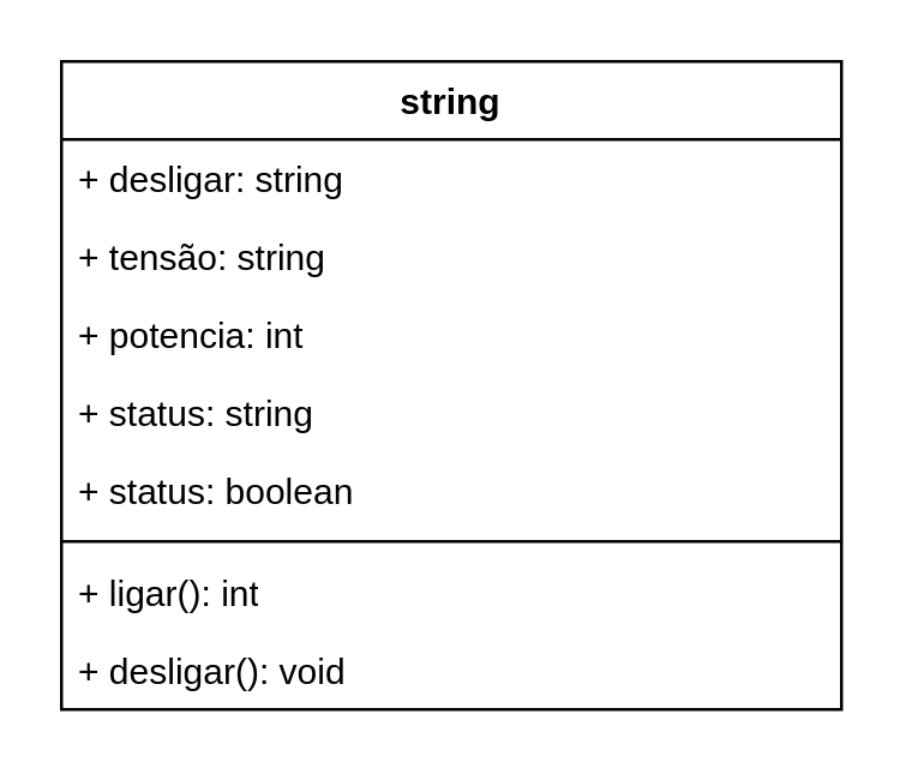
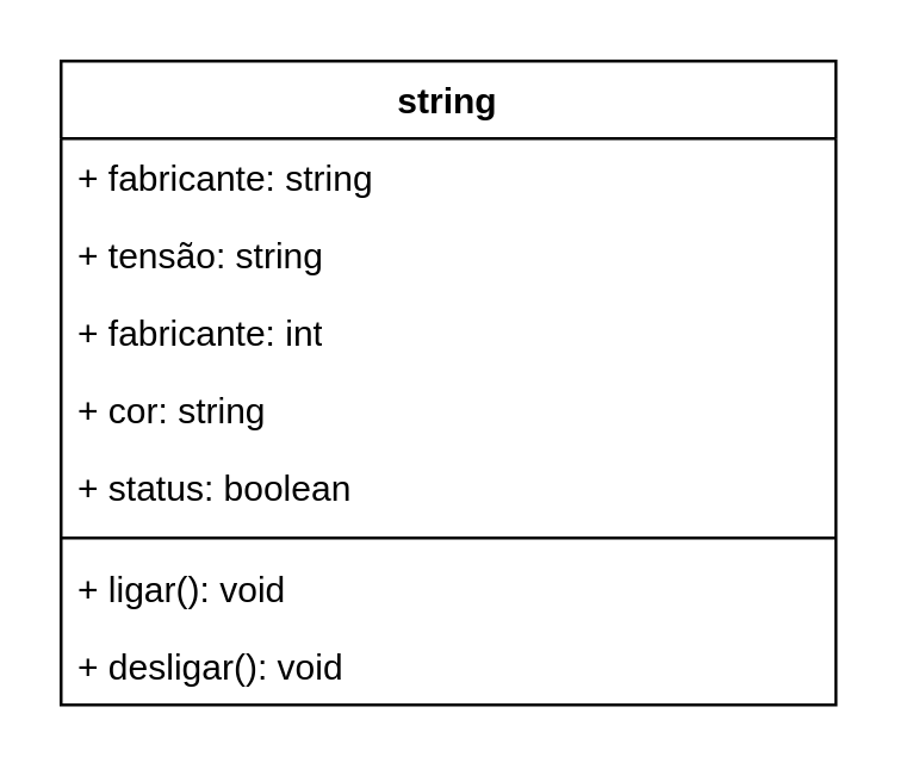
  <mxCell id="0" />
  <mxCell id="1" parent="0" />
  <mxCell id="2" value="string" style="swimlane;fontStyle=1;align=center;verticalAlign=top;childLayout=stackLayout;horizontal=1;startSize=26;horizontalStack=0;resizeParent=1;resizeParentMax=0;resizeLast=0;collapsible=1;marginBottom=0;whiteSpace=wrap;html=1;" vertex="1" parent="1"><mxGeometry x="20" y="20" width="260" height="216" as="geometry" /></mxCell>
- <mxCell id="3" value="+ desligar: string" style="text;strokeColor=none;fillColor=none;align=left;verticalAlign=top;spacingLeft=4;spacingRight=4;overflow=hidden;rotatable=0;points=[[0,0.5],[1,0.5]];portConstraint=eastwest;whiteSpace=wrap;html=1;" vertex="1" parent="2"><mxGeometry y="26" width="260" height="26" as="geometry" /></mxCell>
+ <mxCell id="3" value="+ fabricante: string" style="text;strokeColor=none;fillColor=none;align=left;verticalAlign=top;spacingLeft=4;spacingRight=4;overflow=hidden;rotatable=0;points=[[0,0.5],[1,0.5]];portConstraint=eastwest;whiteSpace=wrap;html=1;" vertex="1" parent="2"><mxGeometry y="26" width="260" height="26" as="geometry" /></mxCell>
  <mxCell id="4" value="+ tensão: string" style="text;strokeColor=none;fillColor=none;align=left;verticalAlign=top;spacingLeft=4;spacingRight=4;overflow=hidden;rotatable=0;points=[[0,0.5],[1,0.5]];portConstraint=eastwest;whiteSpace=wrap;html=1;" vertex="1" parent="2"><mxGeometry y="52" width="260" height="26" as="geometry" /></mxCell>
- <mxCell id="5" value="+ potencia: int" style="text;strokeColor=none;fillColor=none;align=left;verticalAlign=top;spacingLeft=4;spacingRight=4;overflow=hidden;rotatable=0;points=[[0,0.5],[1,0.5]];portConstraint=eastwest;whiteSpace=wrap;html=1;" vertex="1" parent="2"><mxGeometry y="78" width="260" height="26" as="geometry" /></mxCell>
- <mxCell id="6" value="+ status: string" style="text;strokeColor=none;fillColor=none;align=left;verticalAlign=top;spacingLeft=4;spacingRight=4;overflow=hidden;rotatable=0;points=[[0,0.5],[1,0.5]];portConstraint=eastwest;whiteSpace=wrap;html=1;" vertex="1" parent="2"><mxGeometry y="104" width="260" height="26" as="geometry" /></mxCell>
+ <mxCell id="5" value="+ fabricante: int" style="text;strokeColor=none;fillColor=none;align=left;verticalAlign=top;spacingLeft=4;spacingRight=4;overflow=hidden;rotatable=0;points=[[0,0.5],[1,0.5]];portConstraint=eastwest;whiteSpace=wrap;html=1;" vertex="1" parent="2"><mxGeometry y="78" width="260" height="26" as="geometry" /></mxCell>
+ <mxCell id="6" value="+ cor: string" style="text;strokeColor=none;fillColor=none;align=left;verticalAlign=top;spacingLeft=4;spacingRight=4;overflow=hidden;rotatable=0;points=[[0,0.5],[1,0.5]];portConstraint=eastwest;whiteSpace=wrap;html=1;" vertex="1" parent="2"><mxGeometry y="104" width="260" height="26" as="geometry" /></mxCell>
  <mxCell id="7" value="+ status: boolean" style="text;strokeColor=none;fillColor=none;align=left;verticalAlign=top;spacingLeft=4;spacingRight=4;overflow=hidden;rotatable=0;points=[[0,0.5],[1,0.5]];portConstraint=eastwest;whiteSpace=wrap;html=1;" vertex="1" parent="2"><mxGeometry y="130" width="260" height="26" as="geometry" /></mxCell>
  <mxCell id="8" value="" style="line;strokeWidth=1;fillColor=none;align=left;verticalAlign=middle;spacingTop=-1;spacingLeft=3;spacingRight=3;rotatable=0;labelPosition=right;points=[];portConstraint=eastwest;strokeColor=inherit;" vertex="1" parent="2"><mxGeometry y="156" width="260" height="8" as="geometry" /></mxCell>
- <mxCell id="9" value="+ ligar(): int" style="text;strokeColor=none;fillColor=none;align=left;verticalAlign=top;spacingLeft=4;spacingRight=4;overflow=hidden;rotatable=0;points=[[0,0.5],[1,0.5]];portConstraint=eastwest;whiteSpace=wrap;html=1;" vertex="1" parent="2"><mxGeometry y="164" width="260" height="26" as="geometry" /></mxCell>
+ <mxCell id="9" value="+ ligar(): void" style="text;strokeColor=none;fillColor=none;align=left;verticalAlign=top;spacingLeft=4;spacingRight=4;overflow=hidden;rotatable=0;points=[[0,0.5],[1,0.5]];portConstraint=eastwest;whiteSpace=wrap;html=1;" vertex="1" parent="2"><mxGeometry y="164" width="260" height="26" as="geometry" /></mxCell>
  <mxCell id="10" value="+ desligar&lt;span style=&quot;background-color: transparent; color: light-dark(rgb(0, 0, 0), rgb(255, 255, 255));&quot;&gt;(): void&lt;/span&gt;" style="text;strokeColor=none;fillColor=none;align=left;verticalAlign=top;spacingLeft=4;spacingRight=4;overflow=hidden;rotatable=0;points=[[0,0.5],[1,0.5]];portConstraint=eastwest;whiteSpace=wrap;html=1;" vertex="1" parent="2"><mxGeometry y="190" width="260" height="26" as="geometry" /></mxCell>
